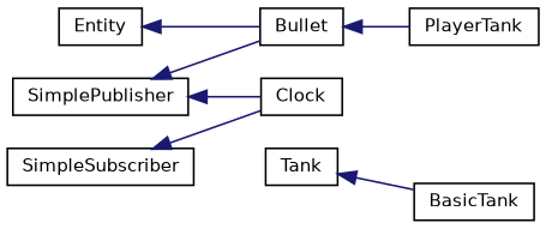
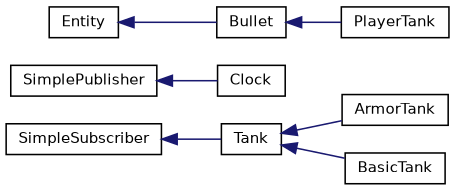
  digraph {
    rankdir=LR
    node [color=black fontname=Helvetica fontsize=10 shape=record]
    edge [color=midnightblue dir=back fontname=Helvetica fontsize=10 labelfontname=Helvetica labelfontsize=10 style=solid]
    n1 [height=0.2 label=Entity width=0.4]
    n2 [height=0.2 label=Bullet width=0.4]
    n3 [height=0.2 label=PlayerTank width=0.4]
    n4 [height=0.2 label=Tank width=0.4]
+   n5 [height=0.2 label=ArmorTank width=0.4]
    n6 [height=0.2 label=BasicTank width=0.4]
    n7 [height=0.2 label=SimplePublisher width=0.4]
    n8 [height=0.2 label=Clock width=0.4]
    n9 [height=0.2 label=SimpleSubscriber width=0.4]
    n1 -> n2
    n2 -> n3
+   n4 -> n5
    n4 -> n6
-   n7 -> n2
    n7 -> n8
-   n9 -> n8
+   n9 -> n4
  }
